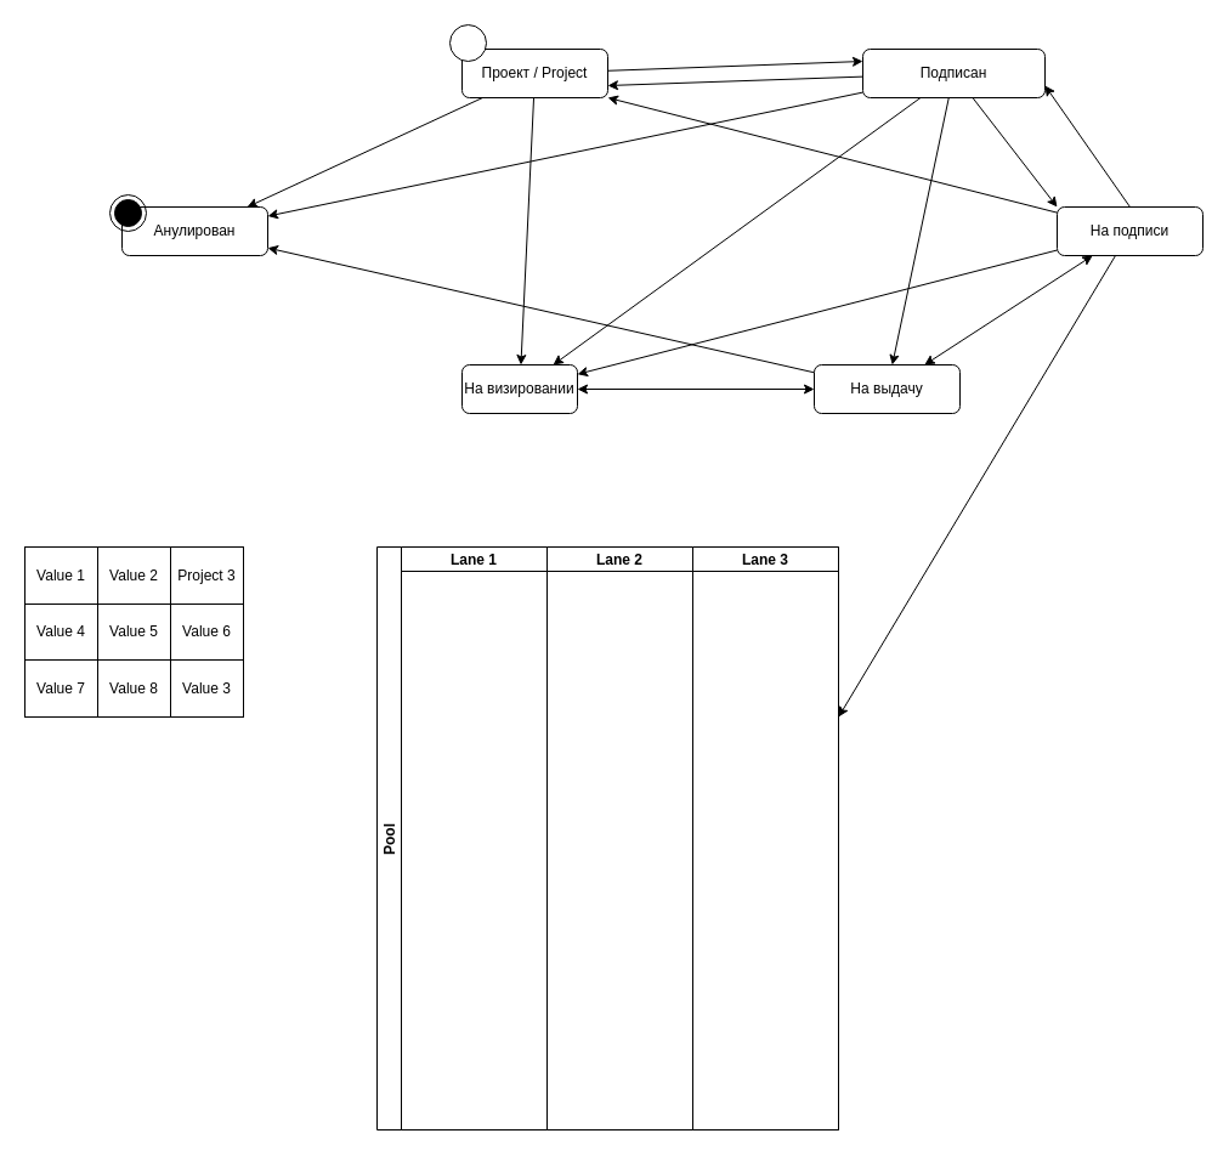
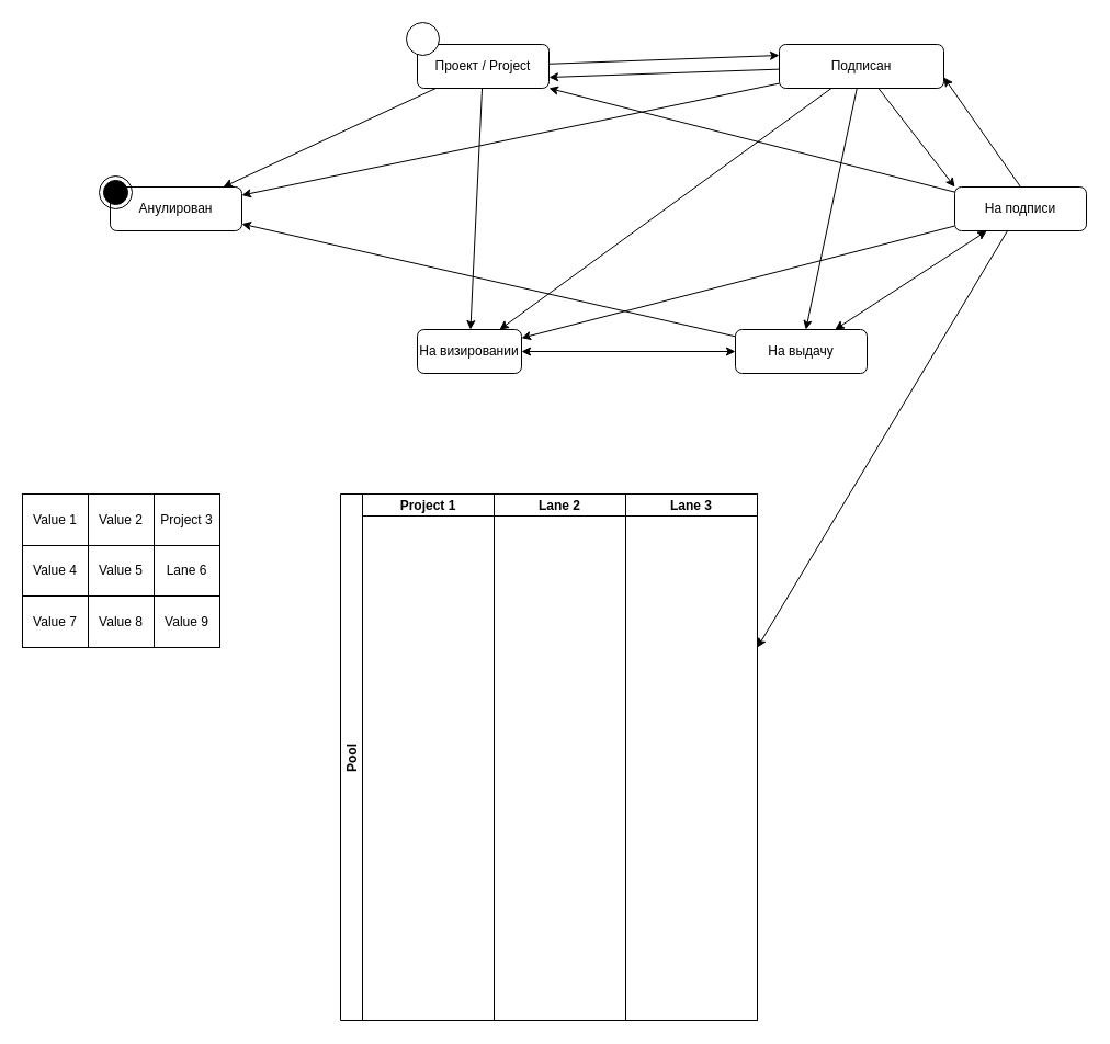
  <mxCell id="0" />
  <mxCell id="1" parent="0" />
  <mxCell id="2" style="rounded=0;orthogonalLoop=1;jettySize=auto;html=1;" edge="1" parent="1" source="5" target="6"><mxGeometry relative="1" as="geometry" /></mxCell>
  <mxCell id="3" style="edgeStyle=none;rounded=0;orthogonalLoop=1;jettySize=auto;html=1;" edge="1" parent="1" source="5" target="7"><mxGeometry relative="1" as="geometry" /></mxCell>
  <mxCell id="4" style="edgeStyle=none;rounded=0;orthogonalLoop=1;jettySize=auto;html=1;entryX=0;entryY=0.25;entryDx=0;entryDy=0;" edge="1" parent="1" source="5" target="13"><mxGeometry relative="1" as="geometry" /></mxCell>
  <mxCell id="5" value="Проект / Project" style="rounded=1;whiteSpace=wrap;html=1;" vertex="1" parent="1"><mxGeometry x="380" y="40" width="120" height="40" as="geometry" /></mxCell>
  <mxCell id="6" value="Анулирован" style="rounded=1;whiteSpace=wrap;html=1;" vertex="1" parent="1"><mxGeometry x="100" y="170" width="120" height="40" as="geometry" /></mxCell>
  <mxCell id="7" value="На визировании" style="rounded=1;whiteSpace=wrap;html=1;" vertex="1" parent="1"><mxGeometry x="380" y="300" width="95" height="40" as="geometry" /></mxCell>
  <mxCell id="8" style="edgeStyle=none;rounded=0;orthogonalLoop=1;jettySize=auto;html=1;" edge="1" parent="1" source="13" target="7"><mxGeometry relative="1" as="geometry" /></mxCell>
  <mxCell id="9" style="edgeStyle=none;rounded=0;orthogonalLoop=1;jettySize=auto;html=1;" edge="1" parent="1" source="13" target="6"><mxGeometry relative="1" as="geometry" /></mxCell>
  <mxCell id="10" style="edgeStyle=none;rounded=0;orthogonalLoop=1;jettySize=auto;html=1;" edge="1" parent="1" source="13" target="36"><mxGeometry relative="1" as="geometry" /></mxCell>
  <mxCell id="11" style="edgeStyle=none;rounded=0;orthogonalLoop=1;jettySize=auto;html=1;entryX=0;entryY=0;entryDx=0;entryDy=0;" edge="1" parent="1" source="13" target="41"><mxGeometry relative="1" as="geometry" /></mxCell>
  <mxCell id="12" style="edgeStyle=none;rounded=0;orthogonalLoop=1;jettySize=auto;html=1;entryX=1;entryY=0.75;entryDx=0;entryDy=0;" edge="1" parent="1" source="13" target="5"><mxGeometry relative="1" as="geometry" /></mxCell>
  <mxCell id="13" value="Подписан" style="rounded=1;whiteSpace=wrap;html=1;" vertex="1" parent="1"><mxGeometry x="710" y="40" width="150" height="40" as="geometry" /></mxCell>
  <mxCell id="14" value="" style="ellipse;html=1;shape=endState;fillColor=strokeColor;" vertex="1" parent="1"><mxGeometry x="90" y="160" width="30" height="30" as="geometry" /></mxCell>
  <mxCell id="15" value="" style="shape=ellipse;html=1;dashed=0;whitespace=wrap;aspect=fixed;perimeter=ellipsePerimeter;" vertex="1" parent="1"><mxGeometry x="370" y="20" width="30" height="30" as="geometry" /></mxCell>
  <mxCell id="16" value="" style="childLayout=tableLayout;recursiveResize=0;shadow=0;fillColor=none;" vertex="1" parent="1"><mxGeometry x="20" y="450" width="180" height="140" as="geometry" /></mxCell>
  <mxCell id="17" value="" style="shape=tableRow;horizontal=0;startSize=0;swimlaneHead=0;swimlaneBody=0;top=0;left=0;bottom=0;right=0;dropTarget=0;collapsible=0;recursiveResize=0;expand=0;fontStyle=0;fillColor=none;strokeColor=inherit;" vertex="1" parent="16"><mxGeometry width="180" height="47" as="geometry" /></mxCell>
  <mxCell id="18" value="Value 1" style="connectable=0;recursiveResize=0;strokeColor=inherit;fillColor=none;align=center;whiteSpace=wrap;html=1;" vertex="1" parent="17"><mxGeometry width="60" height="47" as="geometry"><mxRectangle width="60" height="47" as="alternateBounds" /></mxGeometry></mxCell>
  <mxCell id="19" value="Value 2" style="connectable=0;recursiveResize=0;strokeColor=inherit;fillColor=none;align=center;whiteSpace=wrap;html=1;" vertex="1" parent="17"><mxGeometry x="60" width="60" height="47" as="geometry"><mxRectangle width="60" height="47" as="alternateBounds" /></mxGeometry></mxCell>
  <mxCell id="20" value="Project 3" style="connectable=0;recursiveResize=0;strokeColor=inherit;fillColor=none;align=center;whiteSpace=wrap;html=1;" vertex="1" parent="17"><mxGeometry x="120" width="60" height="47" as="geometry"><mxRectangle width="60" height="47" as="alternateBounds" /></mxGeometry></mxCell>
  <mxCell id="21" style="shape=tableRow;horizontal=0;startSize=0;swimlaneHead=0;swimlaneBody=0;top=0;left=0;bottom=0;right=0;dropTarget=0;collapsible=0;recursiveResize=0;expand=0;fontStyle=0;fillColor=none;strokeColor=inherit;" vertex="1" parent="16"><mxGeometry y="47" width="180" height="46" as="geometry" /></mxCell>
  <mxCell id="22" value="Value 4" style="connectable=0;recursiveResize=0;strokeColor=inherit;fillColor=none;align=center;whiteSpace=wrap;html=1;" vertex="1" parent="21"><mxGeometry width="60" height="46" as="geometry"><mxRectangle width="60" height="46" as="alternateBounds" /></mxGeometry></mxCell>
  <mxCell id="23" value="Value 5" style="connectable=0;recursiveResize=0;strokeColor=inherit;fillColor=none;align=center;whiteSpace=wrap;html=1;" vertex="1" parent="21"><mxGeometry x="60" width="60" height="46" as="geometry"><mxRectangle width="60" height="46" as="alternateBounds" /></mxGeometry></mxCell>
- <mxCell id="24" value="Value 6" style="connectable=0;recursiveResize=0;strokeColor=inherit;fillColor=none;align=center;whiteSpace=wrap;html=1;" vertex="1" parent="21"><mxGeometry x="120" width="60" height="46" as="geometry"><mxRectangle width="60" height="46" as="alternateBounds" /></mxGeometry></mxCell>
+ <mxCell id="24" value="Lane 6" style="connectable=0;recursiveResize=0;strokeColor=inherit;fillColor=none;align=center;whiteSpace=wrap;html=1;" vertex="1" parent="21"><mxGeometry x="120" width="60" height="46" as="geometry"><mxRectangle width="60" height="46" as="alternateBounds" /></mxGeometry></mxCell>
  <mxCell id="25" style="shape=tableRow;horizontal=0;startSize=0;swimlaneHead=0;swimlaneBody=0;top=0;left=0;bottom=0;right=0;dropTarget=0;collapsible=0;recursiveResize=0;expand=0;fontStyle=0;fillColor=none;strokeColor=inherit;" vertex="1" parent="16"><mxGeometry y="93" width="180" height="47" as="geometry" /></mxCell>
  <mxCell id="26" value="Value 7" style="connectable=0;recursiveResize=0;strokeColor=inherit;fillColor=none;align=center;whiteSpace=wrap;html=1;" vertex="1" parent="25"><mxGeometry width="60" height="47" as="geometry"><mxRectangle width="60" height="47" as="alternateBounds" /></mxGeometry></mxCell>
  <mxCell id="27" value="Value 8" style="connectable=0;recursiveResize=0;strokeColor=inherit;fillColor=none;align=center;whiteSpace=wrap;html=1;" vertex="1" parent="25"><mxGeometry x="60" width="60" height="47" as="geometry"><mxRectangle width="60" height="47" as="alternateBounds" /></mxGeometry></mxCell>
- <mxCell id="28" value="Value 3" style="connectable=0;recursiveResize=0;strokeColor=inherit;fillColor=none;align=center;whiteSpace=wrap;html=1;" vertex="1" parent="25"><mxGeometry x="120" width="60" height="47" as="geometry"><mxRectangle width="60" height="47" as="alternateBounds" /></mxGeometry></mxCell>
+ <mxCell id="28" value="Value 9" style="connectable=0;recursiveResize=0;strokeColor=inherit;fillColor=none;align=center;whiteSpace=wrap;html=1;" vertex="1" parent="25"><mxGeometry x="120" width="60" height="47" as="geometry"><mxRectangle width="60" height="47" as="alternateBounds" /></mxGeometry></mxCell>
  <mxCell id="29" value="Pool" style="swimlane;childLayout=stackLayout;resizeParent=1;resizeParentMax=0;startSize=20;horizontal=0;horizontalStack=1;" vertex="1" parent="1"><mxGeometry x="310" y="450" width="380" height="480" as="geometry" /></mxCell>
- <mxCell id="30" value="Lane 1" style="swimlane;startSize=20;" vertex="1" parent="29"><mxGeometry x="20" width="120" height="480" as="geometry" /></mxCell>
+ <mxCell id="30" value="Project 1" style="swimlane;startSize=20;" vertex="1" parent="29"><mxGeometry x="20" width="120" height="480" as="geometry" /></mxCell>
  <mxCell id="31" value="Lane 2" style="swimlane;startSize=20;" vertex="1" parent="29"><mxGeometry x="140" width="120" height="480" as="geometry" /></mxCell>
  <mxCell id="32" value="Lane 3" style="swimlane;startSize=20;" vertex="1" parent="29"><mxGeometry x="260" width="120" height="480" as="geometry" /></mxCell>
  <mxCell id="33" style="edgeStyle=none;rounded=0;orthogonalLoop=1;jettySize=auto;html=1;" edge="1" parent="1" source="36" target="6"><mxGeometry relative="1" as="geometry" /></mxCell>
  <mxCell id="34" style="edgeStyle=none;rounded=0;orthogonalLoop=1;jettySize=auto;html=1;startArrow=classic;startFill=1;" edge="1" parent="1" source="36" target="7"><mxGeometry relative="1" as="geometry" /></mxCell>
  <mxCell id="35" style="edgeStyle=none;rounded=0;orthogonalLoop=1;jettySize=auto;html=1;startArrow=classic;startFill=1;" edge="1" parent="1" source="36" target="41"><mxGeometry relative="1" as="geometry" /></mxCell>
  <mxCell id="36" value="На выдачу" style="rounded=1;whiteSpace=wrap;html=1;" vertex="1" parent="1"><mxGeometry x="670" y="300" width="120" height="40" as="geometry" /></mxCell>
  <mxCell id="37" style="edgeStyle=none;rounded=0;orthogonalLoop=1;jettySize=auto;html=1;" edge="1" parent="1" source="41" target="32"><mxGeometry relative="1" as="geometry" /></mxCell>
  <mxCell id="38" style="edgeStyle=none;rounded=0;orthogonalLoop=1;jettySize=auto;html=1;" edge="1" parent="1" source="41" target="7"><mxGeometry relative="1" as="geometry" /></mxCell>
  <mxCell id="39" style="edgeStyle=none;rounded=0;orthogonalLoop=1;jettySize=auto;html=1;entryX=1;entryY=0.75;entryDx=0;entryDy=0;exitX=0.5;exitY=0;exitDx=0;exitDy=0;" edge="1" parent="1" source="41" target="13"><mxGeometry relative="1" as="geometry" /></mxCell>
  <mxCell id="40" style="edgeStyle=none;rounded=0;orthogonalLoop=1;jettySize=auto;html=1;entryX=1;entryY=1;entryDx=0;entryDy=0;" edge="1" parent="1" source="41" target="5"><mxGeometry relative="1" as="geometry" /></mxCell>
  <mxCell id="41" value="На подписи" style="rounded=1;whiteSpace=wrap;html=1;" vertex="1" parent="1"><mxGeometry x="870" y="170" width="120" height="40" as="geometry" /></mxCell>
